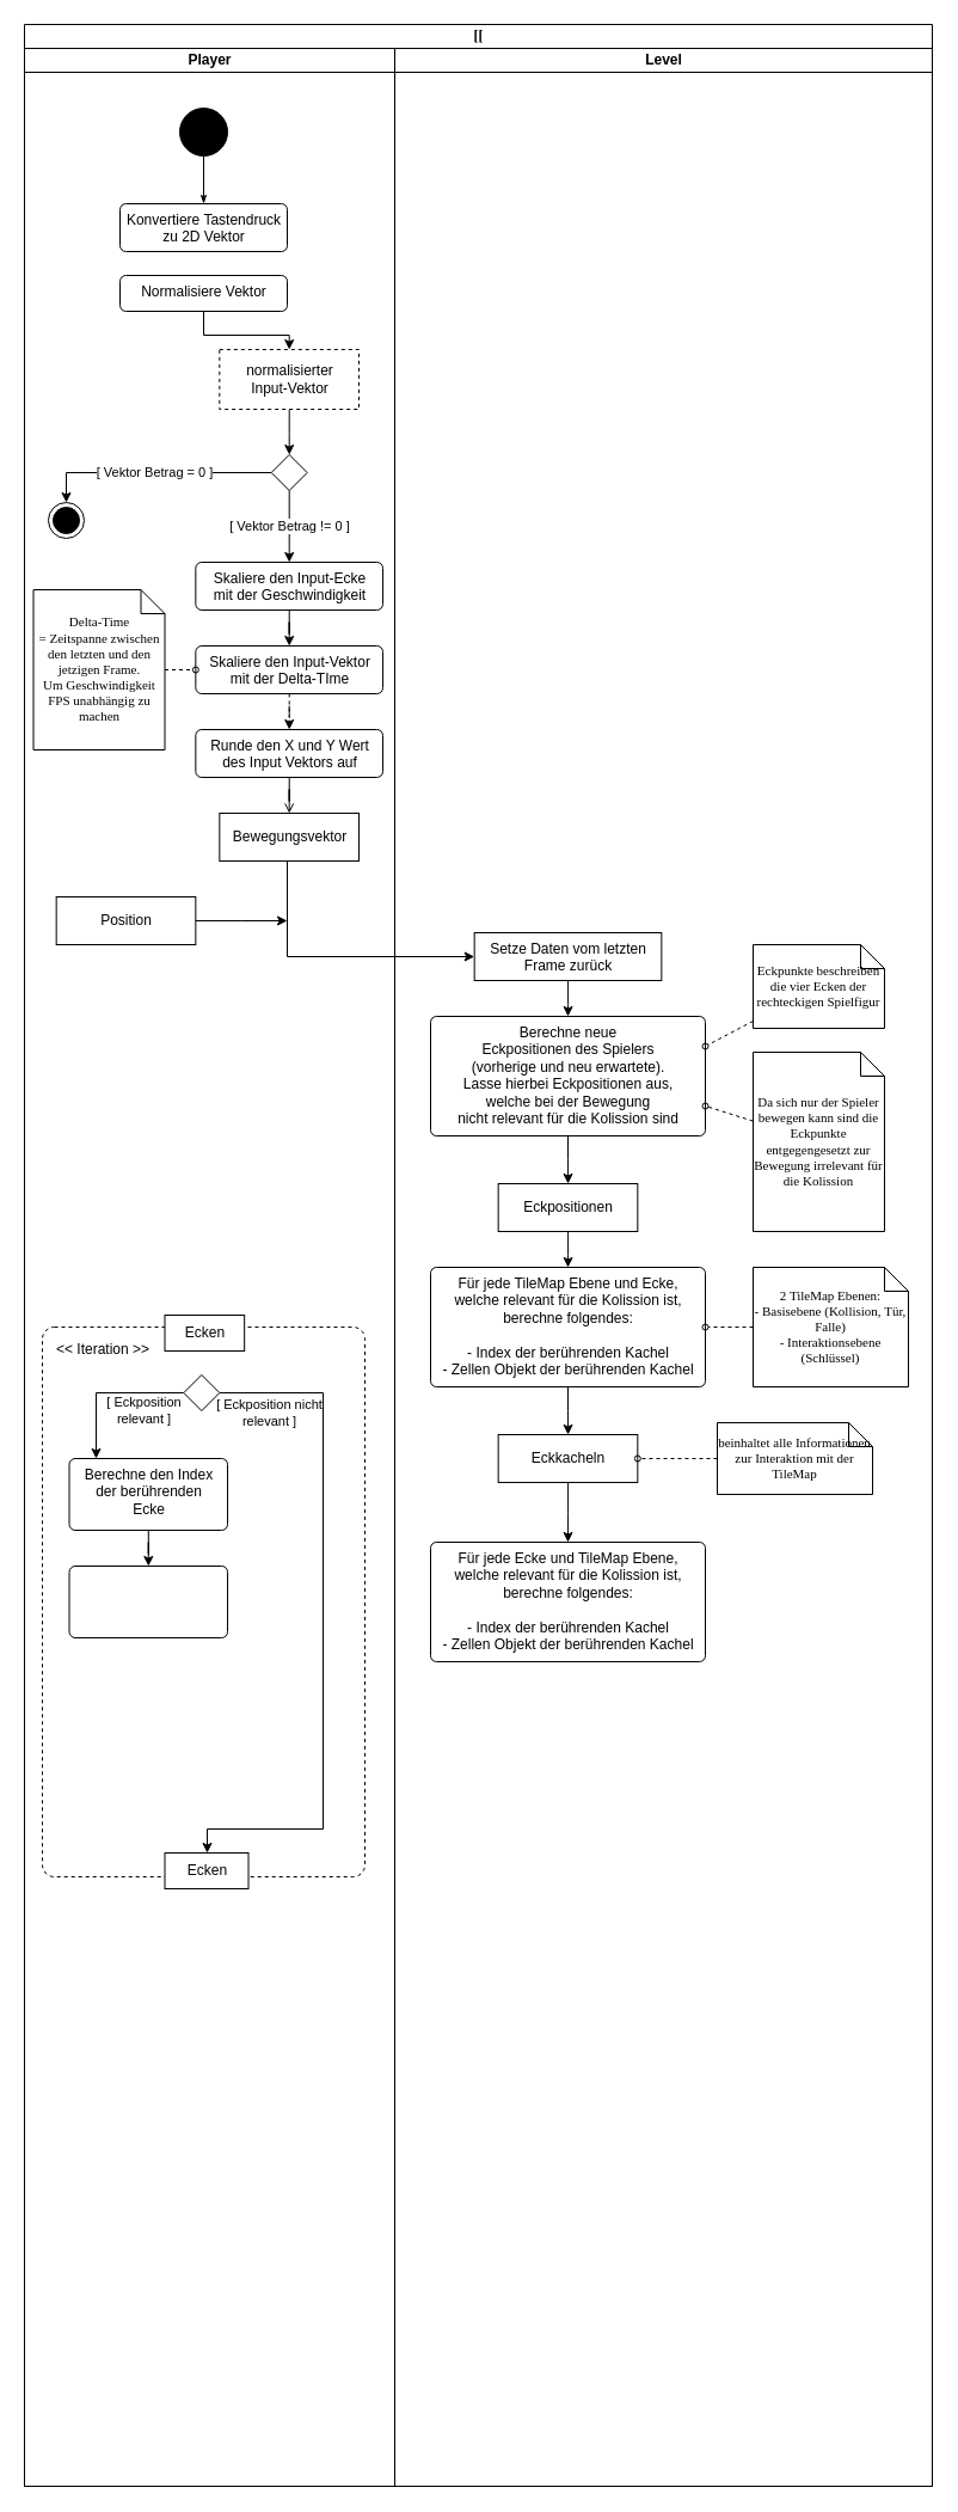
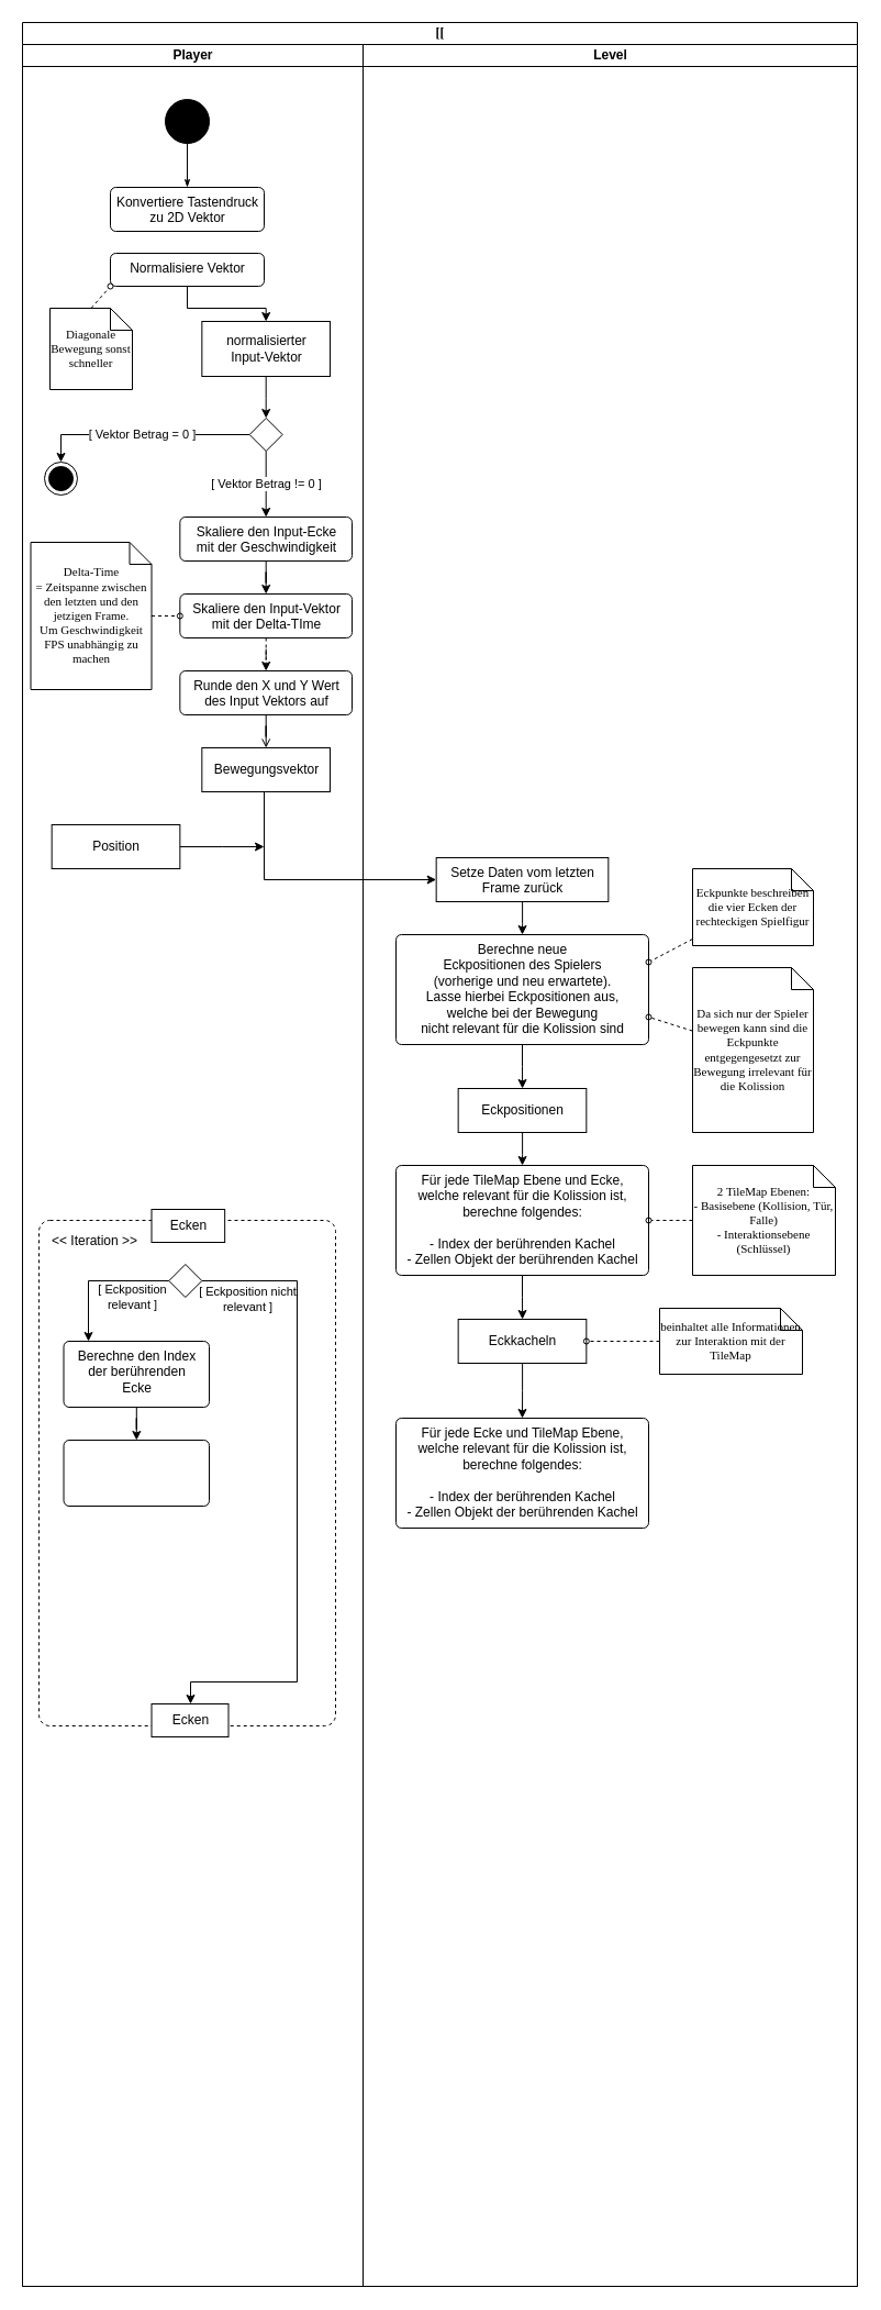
  <mxCell id="0" />
  <mxCell id="1" parent="0" />
  <mxCell id="2" value="[[" style="swimlane;html=1;childLayout=stackLayout;startSize=20;rounded=0;shadow=0;comic=0;labelBackgroundColor=none;strokeWidth=1;fontFamily=Verdana;fontSize=12;align=center;" parent="1" vertex="1"><mxGeometry x="20" y="20" width="760" height="2060" as="geometry" /></mxCell>
  <mxCell id="3" value="" style="edgeStyle=orthogonalEdgeStyle;rounded=0;orthogonalLoop=1;jettySize=auto;html=1;fontSize=11;" parent="2" source="20" target="39" edge="1"><mxGeometry relative="1" as="geometry"><mxPoint x="340" y="780" as="targetPoint" /><Array as="points"><mxPoint x="220" y="780" /></Array></mxGeometry></mxCell>
  <mxCell id="4" value="Player" style="swimlane;html=1;startSize=20;" parent="2" vertex="1"><mxGeometry y="20" width="310" height="2040" as="geometry"><mxRectangle x="250" y="20" width="40" height="970" as="alternateBounds" /></mxGeometry></mxCell>
  <mxCell id="5" value="" style="ellipse;whiteSpace=wrap;html=1;rounded=0;shadow=0;comic=0;labelBackgroundColor=none;strokeWidth=1;fillColor=#000000;fontFamily=Verdana;fontSize=12;align=center;" parent="4" vertex="1"><mxGeometry x="130.01" y="50" width="40" height="40" as="geometry" /></mxCell>
  <mxCell id="6" style="edgeStyle=orthogonalEdgeStyle;rounded=0;html=1;labelBackgroundColor=none;startArrow=none;startFill=0;startSize=5;endArrow=classicThin;endFill=1;endSize=5;jettySize=auto;orthogonalLoop=1;strokeWidth=1;fontFamily=Verdana;fontSize=12" parent="4" source="5" target="7" edge="1"><mxGeometry relative="1" as="geometry"><mxPoint x="120" y="120" as="targetPoint" /></mxGeometry></mxCell>
  <mxCell id="7" value="Konvertiere Tastendruck &lt;br&gt;zu 2D Vektor" style="html=1;align=center;verticalAlign=top;rounded=1;absoluteArcSize=1;arcSize=10;dashed=0;" parent="4" vertex="1"><mxGeometry x="80.01" y="130" width="140" height="40" as="geometry" /></mxCell>
  <mxCell id="8" value="" style="edgeStyle=orthogonalEdgeStyle;rounded=0;orthogonalLoop=1;jettySize=auto;html=1;" parent="4" source="9" target="13" edge="1"><mxGeometry relative="1" as="geometry" /></mxCell>
  <mxCell id="9" value="Normalisiere Vektor" style="html=1;align=center;verticalAlign=top;rounded=1;absoluteArcSize=1;arcSize=10;dashed=0;" parent="4" vertex="1"><mxGeometry x="80.01" y="190" width="140" height="30" as="geometry" /></mxCell>
+ <mxCell id="10" value="Diagonale&lt;br style=&quot;font-size: 11px;&quot;&gt;Bewegung sonst schneller" style="shape=note;whiteSpace=wrap;html=1;rounded=0;shadow=0;comic=0;labelBackgroundColor=none;strokeWidth=1;fontFamily=Verdana;fontSize=11;align=center;size=20;" parent="4" vertex="1"><mxGeometry x="25" y="240" width="75" height="74" as="geometry" /></mxCell>
+ <mxCell id="11" style="edgeStyle=none;rounded=0;html=1;dashed=1;labelBackgroundColor=none;startArrow=none;startFill=0;startSize=5;endArrow=oval;endFill=0;endSize=5;jettySize=auto;orthogonalLoop=1;strokeWidth=1;fontFamily=Verdana;fontSize=12;entryX=0;entryY=1;entryDx=0;entryDy=0;exitX=0.5;exitY=0;exitDx=0;exitDy=0;exitPerimeter=0;" parent="4" source="10" target="9" edge="1"><mxGeometry relative="1" as="geometry"><mxPoint x="175" y="471.152" as="sourcePoint" /><mxPoint x="100" y="439.998" as="targetPoint" /></mxGeometry></mxCell>
  <mxCell id="12" value="" style="edgeStyle=orthogonalEdgeStyle;rounded=0;orthogonalLoop=1;jettySize=auto;html=1;" parent="4" source="13" target="16" edge="1"><mxGeometry relative="1" as="geometry" /></mxCell>
- <mxCell id="13" value="&lt;div&gt;normalisierter &lt;br&gt;&lt;/div&gt;&lt;div&gt;Input-Vektor&lt;br&gt;&lt;/div&gt;" style="html=1;align=center;verticalAlign=middle;rounded=0;absoluteArcSize=1;arcSize=10;dashed=1;" parent="4" vertex="1"><mxGeometry x="163.34" y="252" width="116.67" height="50" as="geometry" /></mxCell>
+ <mxCell id="13" value="&lt;div&gt;normalisierter &lt;br&gt;&lt;/div&gt;&lt;div&gt;Input-Vektor&lt;br&gt;&lt;/div&gt;" style="html=1;align=center;verticalAlign=middle;rounded=0;absoluteArcSize=1;arcSize=10;dashed=0;" parent="4" vertex="1"><mxGeometry x="163.34" y="252" width="116.67" height="50" as="geometry" /></mxCell>
  <mxCell id="14" value="[ Vektor Betrag = 0 ]" style="edgeStyle=orthogonalEdgeStyle;rounded=0;orthogonalLoop=1;jettySize=auto;html=1;" parent="4" source="16" target="17" edge="1"><mxGeometry relative="1" as="geometry" /></mxCell>
  <mxCell id="15" value="[ Vektor Betrag != 0 ]" style="edgeStyle=orthogonalEdgeStyle;rounded=0;orthogonalLoop=1;jettySize=auto;html=1;" parent="4" source="16" target="18" edge="1"><mxGeometry relative="1" as="geometry" /></mxCell>
  <mxCell id="16" value="" style="rhombus;" parent="4" vertex="1"><mxGeometry x="206.67" y="340" width="30" height="30" as="geometry" /></mxCell>
  <mxCell id="17" value="" style="ellipse;html=1;shape=endState;fillColor=#000000;strokeColor=#000000;" parent="4" vertex="1"><mxGeometry x="20" y="380" width="30" height="30" as="geometry" /></mxCell>
  <mxCell id="18" value="Skaliere den Input-Ecke &lt;br&gt;mit der Geschwindigkeit" style="html=1;align=center;verticalAlign=top;rounded=1;absoluteArcSize=1;arcSize=10;dashed=0;" parent="4" vertex="1"><mxGeometry x="143.34" y="430" width="156.68" height="40" as="geometry" /></mxCell>
  <mxCell id="19" value="Delta-Time&lt;br&gt;= Zeitspanne zwischen den letzten und den jetzigen Frame. &lt;br&gt;Um Geschwindigkeit FPS unabhängig zu machen" style="shape=note;whiteSpace=wrap;html=1;rounded=0;shadow=0;comic=0;labelBackgroundColor=none;strokeWidth=1;fontFamily=Verdana;fontSize=11;align=center;size=20;" parent="4" vertex="1"><mxGeometry x="7.5" y="453" width="110" height="134" as="geometry" /></mxCell>
  <mxCell id="20" value="Bewegungsvektor" style="html=1;align=center;verticalAlign=middle;rounded=0;absoluteArcSize=1;arcSize=10;dashed=0;" parent="4" vertex="1"><mxGeometry x="163.33" y="640" width="116.67" height="40" as="geometry" /></mxCell>
  <mxCell id="21" value="" style="edgeStyle=orthogonalEdgeStyle;rounded=0;orthogonalLoop=1;jettySize=auto;html=1;fontSize=11;endArrow=open;" parent="4" source="22" target="20" edge="1"><mxGeometry relative="1" as="geometry" /></mxCell>
  <mxCell id="22" value="Runde den X und Y Wert&lt;br&gt;des Input Vektors auf" style="html=1;align=center;verticalAlign=top;rounded=1;absoluteArcSize=1;arcSize=10;dashed=0;" parent="4" vertex="1"><mxGeometry x="143.33" y="570" width="156.68" height="40" as="geometry" /></mxCell>
  <mxCell id="23" value="Position" style="html=1;align=center;verticalAlign=middle;rounded=0;absoluteArcSize=1;arcSize=10;dashed=0;" parent="4" vertex="1"><mxGeometry x="26.67" y="710" width="116.67" height="40" as="geometry" /></mxCell>
  <mxCell id="24" value="" style="edgeStyle=orthogonalEdgeStyle;rounded=0;orthogonalLoop=1;jettySize=auto;html=1;fontSize=11;dashed=1;" parent="4" source="25" target="22" edge="1"><mxGeometry relative="1" as="geometry" /></mxCell>
  <mxCell id="25" value="Skaliere den Input-Vektor &lt;br&gt;mit der Delta-TIme" style="html=1;align=center;verticalAlign=top;rounded=1;absoluteArcSize=1;arcSize=10;dashed=0;" parent="4" vertex="1"><mxGeometry x="143.34" y="500" width="156.68" height="40" as="geometry" /></mxCell>
  <mxCell id="26" style="edgeStyle=none;rounded=0;html=1;dashed=1;labelBackgroundColor=none;startArrow=none;startFill=0;startSize=5;endArrow=oval;endFill=0;endSize=5;jettySize=auto;orthogonalLoop=1;strokeWidth=1;fontFamily=Verdana;fontSize=12;" parent="4" source="19" target="25" edge="1"><mxGeometry relative="1" as="geometry"><mxPoint x="22.5" y="240" as="sourcePoint" /><mxPoint x="60" y="230" as="targetPoint" /></mxGeometry></mxCell>
  <mxCell id="27" value="" style="edgeStyle=orthogonalEdgeStyle;rounded=0;orthogonalLoop=1;jettySize=auto;html=1;" parent="4" source="18" target="25" edge="1"><mxGeometry relative="1" as="geometry" /></mxCell>
  <mxCell id="28" value="&amp;lt;&amp;lt; Iteration &amp;gt;&amp;gt;" style="dashed=1;rounded=1;absoluteArcSize=1;arcSize=20;html=1;verticalAlign=top;align=left;spacingTop=5;spacingLeft=10;" vertex="1" parent="4"><mxGeometry x="15.01" y="1070" width="269.99" height="460" as="geometry" /></mxCell>
  <mxCell id="29" value="[ Eckposition nicht &lt;br&gt;relevant ]" style="edgeStyle=orthogonalEdgeStyle;rounded=0;orthogonalLoop=1;jettySize=auto;html=1;" edge="1" parent="4" source="31" target="33"><mxGeometry x="-0.853" y="-17" relative="1" as="geometry"><Array as="points"><mxPoint x="250" y="1125" /><mxPoint x="250" y="1490" /><mxPoint x="153" y="1490" /></Array><mxPoint as="offset" /></mxGeometry></mxCell>
  <mxCell id="30" value="[ Eckposition&lt;br&gt;relevant ]" style="edgeStyle=orthogonalEdgeStyle;rounded=0;orthogonalLoop=1;jettySize=auto;html=1;" edge="1" parent="4" source="31" target="35"><mxGeometry x="-0.481" y="15" relative="1" as="geometry"><Array as="points"><mxPoint x="60" y="1125" /></Array><mxPoint as="offset" /></mxGeometry></mxCell>
  <mxCell id="31" value="" style="rhombus;" vertex="1" parent="4"><mxGeometry x="133.33" y="1110" width="30" height="30" as="geometry" /></mxCell>
  <mxCell id="32" value="Ecken" style="html=1;align=center;verticalAlign=middle;rounded=0;absoluteArcSize=1;arcSize=10;dashed=0;" vertex="1" parent="4"><mxGeometry x="117.5" y="1060" width="66.66" height="30" as="geometry" /></mxCell>
  <mxCell id="33" value="Ecken" style="html=1;align=center;verticalAlign=middle;rounded=0;absoluteArcSize=1;arcSize=10;dashed=0;" vertex="1" parent="4"><mxGeometry x="117.5" y="1510" width="70" height="30" as="geometry" /></mxCell>
  <mxCell id="34" value="" style="edgeStyle=orthogonalEdgeStyle;rounded=0;orthogonalLoop=1;jettySize=auto;html=1;" edge="1" parent="4" source="35" target="36"><mxGeometry relative="1" as="geometry" /></mxCell>
  <mxCell id="35" value="Berechne den Index&lt;br&gt;der berührenden&lt;br&gt;Ecke" style="html=1;align=center;verticalAlign=top;rounded=1;absoluteArcSize=1;arcSize=10;dashed=0;" vertex="1" parent="4"><mxGeometry x="37.51" y="1180" width="132.49" height="60" as="geometry" /></mxCell>
  <mxCell id="36" value="" style="html=1;align=center;verticalAlign=top;rounded=1;absoluteArcSize=1;arcSize=10;dashed=0;" vertex="1" parent="4"><mxGeometry x="37.52" y="1270" width="132.49" height="60" as="geometry" /></mxCell>
  <mxCell id="37" value="Level" style="swimlane;html=1;startSize=20;" parent="2" vertex="1"><mxGeometry x="310" y="20" width="450" height="2040" as="geometry" /></mxCell>
  <mxCell id="38" value="" style="edgeStyle=orthogonalEdgeStyle;rounded=0;orthogonalLoop=1;jettySize=auto;html=1;fontSize=11;" parent="37" source="39" target="41" edge="1"><mxGeometry relative="1" as="geometry" /></mxCell>
  <mxCell id="39" value="Setze Daten vom letzten &lt;br&gt;Frame zurück" style="html=1;align=center;verticalAlign=top;absoluteArcSize=1;arcSize=10;dashed=0;rounded=0;" parent="37" vertex="1"><mxGeometry x="66.66" y="740" width="156.68" height="40" as="geometry" /></mxCell>
  <mxCell id="40" value="" style="edgeStyle=orthogonalEdgeStyle;rounded=0;orthogonalLoop=1;jettySize=auto;html=1;fontSize=11;" parent="37" source="41" target="43" edge="1"><mxGeometry relative="1" as="geometry" /></mxCell>
  <mxCell id="41" value="Berechne neue &lt;br&gt;Eckpositionen des Spielers&lt;br&gt;(vorherige und neu erwartete).&lt;br&gt;Lasse hierbei Eckpositionen aus, &lt;br&gt;welche bei der Bewegung &lt;br&gt;nicht relevant für die Kolission sind" style="html=1;align=center;verticalAlign=top;rounded=1;absoluteArcSize=1;arcSize=10;dashed=0;" parent="37" vertex="1"><mxGeometry x="30" y="810" width="230" height="100" as="geometry" /></mxCell>
  <mxCell id="42" value="" style="edgeStyle=orthogonalEdgeStyle;rounded=0;orthogonalLoop=1;jettySize=auto;html=1;" edge="1" parent="37" source="43" target="49"><mxGeometry relative="1" as="geometry" /></mxCell>
  <mxCell id="43" value="Eckpositionen" style="html=1;align=center;verticalAlign=middle;rounded=0;absoluteArcSize=1;arcSize=10;dashed=0;" parent="37" vertex="1"><mxGeometry x="86.66" y="950" width="116.67" height="40" as="geometry" /></mxCell>
  <mxCell id="44" value="Da sich nur der Spieler bewegen kann sind die Eckpunkte entgegengesetzt zur Bewegung irrelevant für die Kolission" style="shape=note;whiteSpace=wrap;html=1;rounded=0;shadow=0;comic=0;labelBackgroundColor=none;strokeWidth=1;fontFamily=Verdana;fontSize=11;align=center;size=20;" parent="37" vertex="1"><mxGeometry x="300" y="840" width="110" height="150" as="geometry" /></mxCell>
  <mxCell id="45" style="edgeStyle=none;rounded=0;html=1;dashed=1;labelBackgroundColor=none;startArrow=none;startFill=0;startSize=5;endArrow=oval;endFill=0;endSize=5;jettySize=auto;orthogonalLoop=1;strokeWidth=1;fontFamily=Verdana;fontSize=12;entryX=1;entryY=0.75;entryDx=0;entryDy=0;" parent="37" source="44" target="41" edge="1"><mxGeometry relative="1" as="geometry"><mxPoint x="-182.5" y="530" as="sourcePoint" /><mxPoint x="-156.66" y="530" as="targetPoint" /><Array as="points" /></mxGeometry></mxCell>
  <mxCell id="46" value="Eckpunkte beschreiben die vier Ecken der rechteckigen Spielfigur" style="shape=note;whiteSpace=wrap;html=1;rounded=0;shadow=0;comic=0;labelBackgroundColor=none;strokeWidth=1;fontFamily=Verdana;fontSize=11;align=center;size=20;" vertex="1" parent="37"><mxGeometry x="300" y="750" width="110" height="70" as="geometry" /></mxCell>
  <mxCell id="47" style="edgeStyle=none;rounded=0;html=1;dashed=1;labelBackgroundColor=none;startArrow=none;startFill=0;startSize=5;endArrow=oval;endFill=0;endSize=5;jettySize=auto;orthogonalLoop=1;strokeWidth=1;fontFamily=Verdana;fontSize=12;entryX=1;entryY=0.25;entryDx=0;entryDy=0;" edge="1" parent="37" source="46" target="41"><mxGeometry relative="1" as="geometry"><mxPoint x="310" y="907.632" as="sourcePoint" /><mxPoint x="270" y="895" as="targetPoint" /><Array as="points" /></mxGeometry></mxCell>
  <mxCell id="48" value="" style="edgeStyle=orthogonalEdgeStyle;rounded=0;orthogonalLoop=1;jettySize=auto;html=1;" edge="1" parent="37" source="49" target="53"><mxGeometry relative="1" as="geometry" /></mxCell>
  <mxCell id="49" value="Für jede TileMap Ebene und Ecke, &lt;br&gt;welche relevant für die Kolission ist, &lt;br&gt;berechne folgendes:&lt;br&gt;&lt;br&gt;&lt;div&gt;- Index der berührenden Kachel&lt;/div&gt;&lt;div&gt;- Zellen Objekt der berührenden Kachel &lt;br&gt;&lt;br&gt;&lt;/div&gt;" style="html=1;align=center;verticalAlign=top;rounded=1;absoluteArcSize=1;arcSize=10;dashed=0;" vertex="1" parent="37"><mxGeometry x="30" y="1020" width="230" height="100" as="geometry" /></mxCell>
  <mxCell id="50" value="&lt;div&gt;2 TileMap Ebenen:&lt;/div&gt;&lt;div&gt;- Basisebene (Kollision, Tür, Falle)&lt;br&gt;- Interaktionsebene (Schlüssel)&lt;br&gt;&lt;/div&gt;" style="shape=note;whiteSpace=wrap;html=1;rounded=0;shadow=0;comic=0;labelBackgroundColor=none;strokeWidth=1;fontFamily=Verdana;fontSize=11;align=center;size=20;" vertex="1" parent="37"><mxGeometry x="300" y="1020" width="130" height="100" as="geometry" /></mxCell>
  <mxCell id="51" style="edgeStyle=none;rounded=0;html=1;dashed=1;labelBackgroundColor=none;startArrow=none;startFill=0;startSize=5;endArrow=oval;endFill=0;endSize=5;jettySize=auto;orthogonalLoop=1;strokeWidth=1;fontFamily=Verdana;fontSize=12;entryX=1;entryY=0.5;entryDx=0;entryDy=0;" edge="1" parent="37" source="50" target="49"><mxGeometry relative="1" as="geometry"><mxPoint x="310" y="907.632" as="sourcePoint" /><mxPoint x="270" y="895" as="targetPoint" /><Array as="points" /></mxGeometry></mxCell>
  <mxCell id="52" value="" style="edgeStyle=orthogonalEdgeStyle;rounded=0;orthogonalLoop=1;jettySize=auto;html=1;" edge="1" parent="37" source="53" target="56"><mxGeometry relative="1" as="geometry" /></mxCell>
  <mxCell id="53" value="Eckkacheln" style="html=1;align=center;verticalAlign=middle;rounded=0;absoluteArcSize=1;arcSize=10;dashed=0;" vertex="1" parent="37"><mxGeometry x="86.66" y="1160" width="116.67" height="40" as="geometry" /></mxCell>
  <mxCell id="54" value="beinhaltet alle Informationen zur Interaktion mit der TileMap" style="shape=note;whiteSpace=wrap;html=1;rounded=0;shadow=0;comic=0;labelBackgroundColor=none;strokeWidth=1;fontFamily=Verdana;fontSize=11;align=center;size=20;" vertex="1" parent="37"><mxGeometry x="270" y="1150" width="130" height="60" as="geometry" /></mxCell>
  <mxCell id="55" style="edgeStyle=none;rounded=0;html=1;dashed=1;labelBackgroundColor=none;startArrow=none;startFill=0;startSize=5;endArrow=oval;endFill=0;endSize=5;jettySize=auto;orthogonalLoop=1;strokeWidth=1;fontFamily=Verdana;fontSize=12;entryX=1;entryY=0.5;entryDx=0;entryDy=0;" edge="1" parent="37" source="54" target="53"><mxGeometry relative="1" as="geometry"><mxPoint x="310" y="1080" as="sourcePoint" /><mxPoint x="270" y="1080" as="targetPoint" /><Array as="points" /></mxGeometry></mxCell>
  <mxCell id="56" value="Für jede Ecke und TileMap Ebene, &lt;br&gt;welche relevant für die Kolission ist, &lt;br&gt;berechne folgendes:&lt;br&gt;&lt;br&gt;&lt;div&gt;- Index der berührenden Kachel&lt;/div&gt;&lt;div&gt;- Zellen Objekt der berührenden Kachel &lt;br&gt;&lt;br&gt;&lt;/div&gt;" style="html=1;align=center;verticalAlign=top;rounded=1;absoluteArcSize=1;arcSize=10;dashed=0;" vertex="1" parent="37"><mxGeometry x="30" y="1250" width="230" height="100" as="geometry" /></mxCell>
  <mxCell id="57" style="edgeStyle=orthogonalEdgeStyle;rounded=0;orthogonalLoop=1;jettySize=auto;html=1;fontSize=11;" parent="1" source="23" edge="1"><mxGeometry relative="1" as="geometry"><mxPoint x="240" y="770" as="targetPoint" /></mxGeometry></mxCell>
